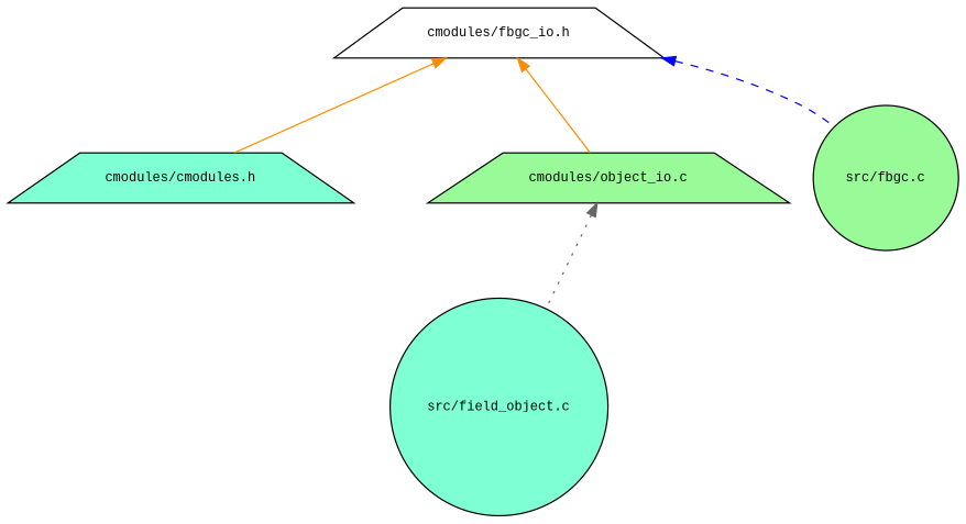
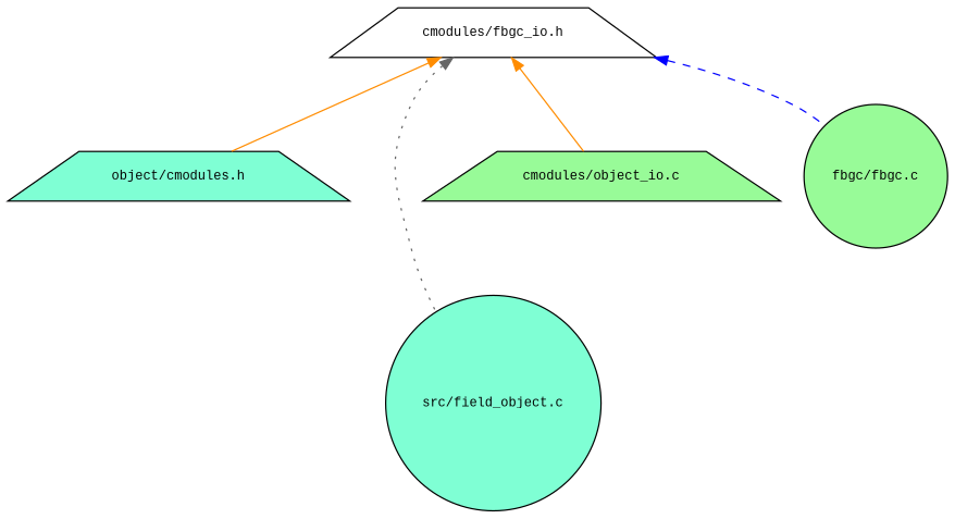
  digraph {
    fontname="Liberation Mono"
    node [color=black fillcolor=aquamarine fontname="Liberation Mono" fontsize=10 shape=trapezium style=filled]
    edge [color=darkorange dir=back fontname="Liberation Mono" fontsize=10 labelfontname=Helvetica labelfontsize=10 style=solid]
    n1 [fillcolor=white fontcolor=black height=0.2 label="cmodules/fbgc_io.h" width=0.4]
-   n2 [height=0.2 label="cmodules/cmodules.h" width=0.4]
+   n2 [height=0.2 label="object/cmodules.h" width=0.4]
    n3 [height=0.2 label="src/field_object.c" shape=circle width=0.4]
    n4 [fillcolor=palegreen height=0.2 label="cmodules/object_io.c" width=0.4]
-   n5 [fillcolor=palegreen height=0.2 label="src/fbgc.c" shape=circle width=0.4]
+   n5 [fillcolor=palegreen height=0.2 label="fbgc/fbgc.c" shape=circle width=0.4]
    n1 -> n2
-   n4 -> n3 [color=gray40 style=dotted]
+   n1 -> n3 [color=gray40 style=dotted]
    n1 -> n4
    n1 -> n5 [color=blue style=dashed]
  }
